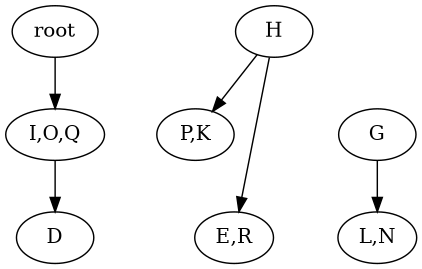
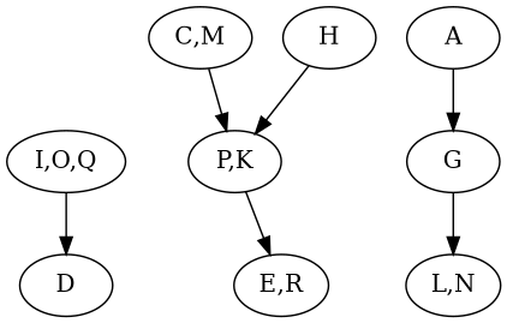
  strict digraph {
-   n1 [label=root]
    n2 [label="I,O,Q"]
+   n3 [label="C,M"]
    n4 [label="P,K"]
    n5 [label=D]
+   n6 [label=A]
    n7 [label=G]
    n8 [label="E,R"]
    n9 [label="L,N"]
    n10 [label=H]
-   n1 -> n2
    n2 -> n5
-   n10 -> n8
+   n3 -> n4
+   n4 -> n8
+   n6 -> n7
    n7 -> n9
    n10 -> n4
  }
